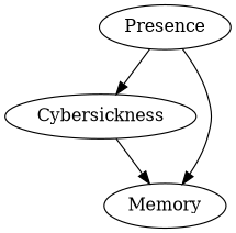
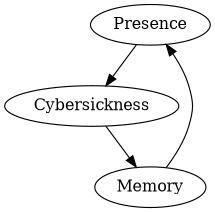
  digraph {
    edge [type=m]
    Presence
    Cybersickness
    Memory
    Presence -> Cybersickness [type=a]
-   Presence -> Memory
+   Memory -> Presence
    Cybersickness -> Memory
  }
